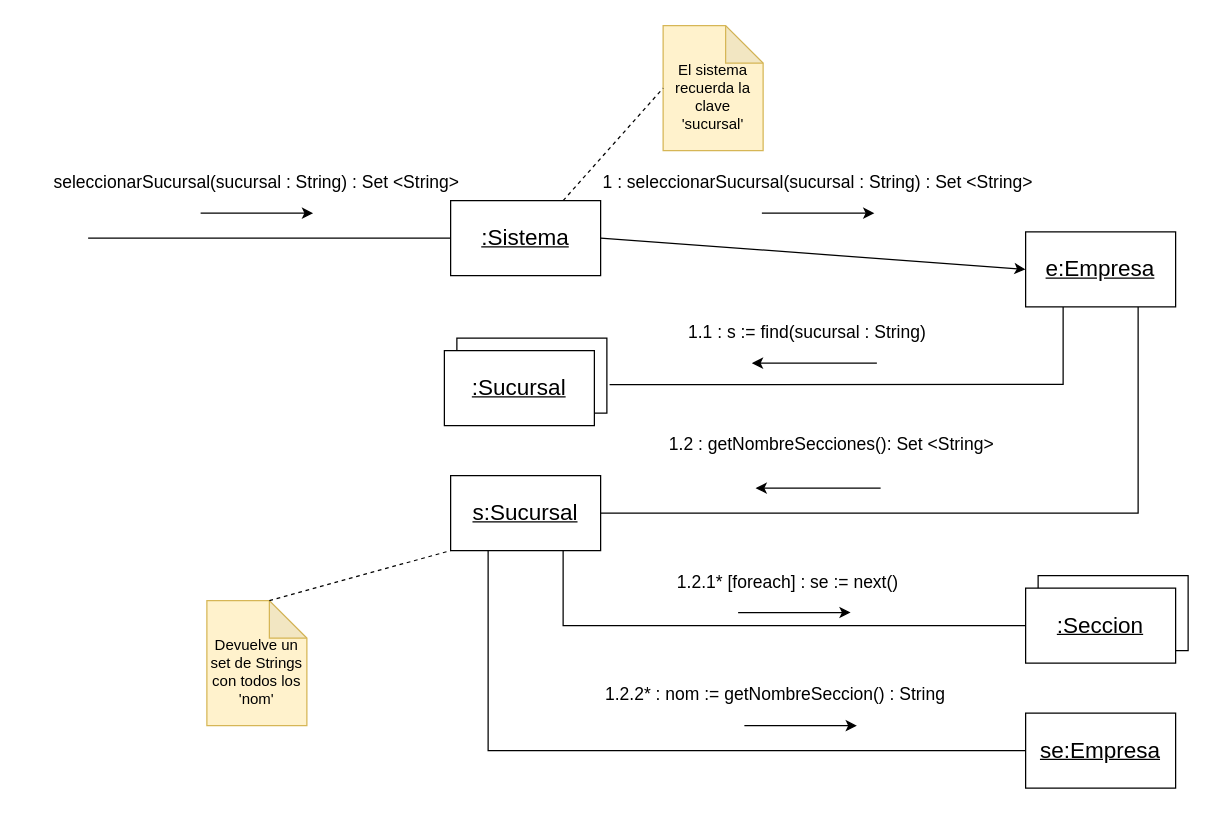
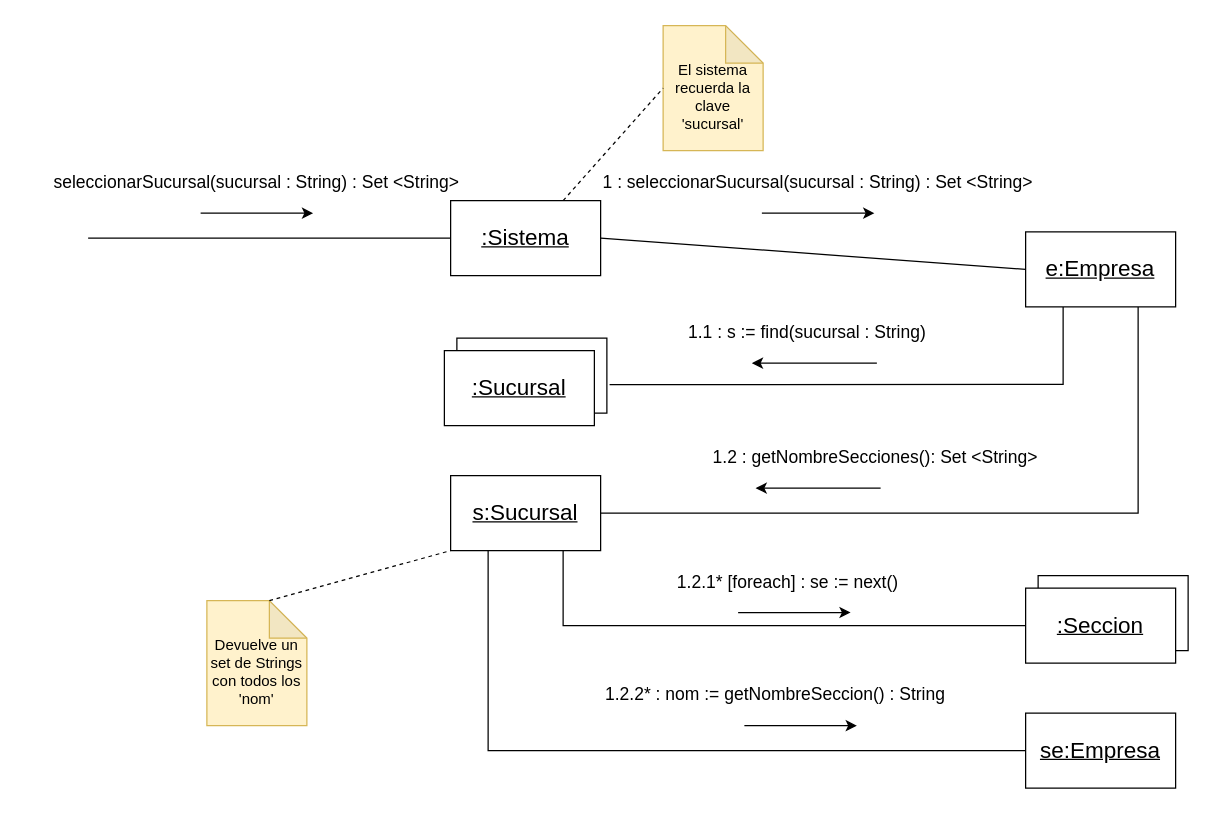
  <mxCell id="0" />
  <mxCell id="1" parent="0" />
  <mxCell id="2" value="&lt;font style=&quot;font-size: 18px;&quot;&gt;&lt;u&gt;:Sistema&lt;/u&gt;&lt;/font&gt;" style="rounded=0;whiteSpace=wrap;html=1;" parent="1" vertex="1"><mxGeometry x="360" y="160" width="120" height="60" as="geometry" /></mxCell>
  <mxCell id="3" value="" style="endArrow=none;html=1;rounded=0;entryX=0;entryY=0.5;entryDx=0;entryDy=0;" parent="1" target="2" edge="1"><mxGeometry width="50" height="50" relative="1" as="geometry"><mxPoint x="70" y="190" as="sourcePoint" /><mxPoint x="580" y="260" as="targetPoint" /></mxGeometry></mxCell>
  <mxCell id="4" value="&lt;font style=&quot;font-size: 14px;&quot;&gt;seleccionarSucursal(sucursal : String) : Set &amp;lt;String&amp;gt;&lt;/font&gt;" style="text;html=1;strokeColor=none;fillColor=none;align=center;verticalAlign=middle;whiteSpace=wrap;rounded=0;" parent="1" vertex="1"><mxGeometry x="20" y="130" width="370" height="30" as="geometry" /></mxCell>
  <mxCell id="5" value="" style="endArrow=classic;html=1;rounded=0;" parent="1" edge="1"><mxGeometry width="50" height="50" relative="1" as="geometry"><mxPoint x="160" y="170" as="sourcePoint" /><mxPoint x="250" y="170" as="targetPoint" /></mxGeometry></mxCell>
  <mxCell id="6" value="&lt;font style=&quot;font-size: 18px;&quot;&gt;&lt;u&gt;e:Empresa&lt;/u&gt;&lt;/font&gt;" style="rounded=0;whiteSpace=wrap;html=1;" parent="1" vertex="1"><mxGeometry x="820" y="185" width="120" height="60" as="geometry" /></mxCell>
- <mxCell id="7" value="" style="endArrow=classic;html=1;rounded=0;exitX=1;exitY=0.5;exitDx=0;exitDy=0;entryX=0;entryY=0.5;entryDx=0;entryDy=0;" parent="1" source="2" target="6" edge="1"><mxGeometry width="50" height="50" relative="1" as="geometry"><mxPoint x="520" y="290" as="sourcePoint" /><mxPoint x="570" y="240" as="targetPoint" /><Array as="points" /></mxGeometry></mxCell>
+ <mxCell id="7" value="" style="endArrow=none;html=1;rounded=0;exitX=1;exitY=0.5;exitDx=0;exitDy=0;entryX=0;entryY=0.5;entryDx=0;entryDy=0;" parent="1" source="2" target="6" edge="1"><mxGeometry width="50" height="50" relative="1" as="geometry"><mxPoint x="520" y="290" as="sourcePoint" /><mxPoint x="570" y="240" as="targetPoint" /><Array as="points" /></mxGeometry></mxCell>
  <mxCell id="8" value="&lt;font style=&quot;font-size: 18px;&quot;&gt;&lt;u&gt;s:Sucursal&lt;/u&gt;&lt;/font&gt;" style="rounded=0;whiteSpace=wrap;html=1;" parent="1" vertex="1"><mxGeometry x="360" y="380" width="120" height="60" as="geometry" /></mxCell>
  <mxCell id="9" value="" style="rounded=0;whiteSpace=wrap;html=1;" parent="1" vertex="1"><mxGeometry x="365" y="270" width="120" height="60" as="geometry" /></mxCell>
  <mxCell id="10" value="&lt;font style=&quot;font-size: 18px;&quot;&gt;&lt;u&gt;:Sucursal&lt;/u&gt;&lt;/font&gt;" style="rounded=0;whiteSpace=wrap;html=1;" parent="1" vertex="1"><mxGeometry x="355" y="280" width="120" height="60" as="geometry" /></mxCell>
  <mxCell id="11" value="" style="endArrow=none;html=1;rounded=0;exitX=1.018;exitY=0.62;exitDx=0;exitDy=0;exitPerimeter=0;entryX=0.25;entryY=1;entryDx=0;entryDy=0;" parent="1" source="9" target="6" edge="1"><mxGeometry width="50" height="50" relative="1" as="geometry"><mxPoint x="540" y="410" as="sourcePoint" /><mxPoint x="810" y="390" as="targetPoint" /><Array as="points"><mxPoint x="850" y="307" /></Array></mxGeometry></mxCell>
  <mxCell id="12" value="&lt;font style=&quot;font-size: 14px;&quot;&gt;1.1 : s := find(sucursal : String)&lt;/font&gt;" style="text;html=1;align=center;verticalAlign=middle;resizable=0;points=[];autosize=1;strokeColor=none;fillColor=none;" parent="1" vertex="1"><mxGeometry x="540" y="250" width="210" height="30" as="geometry" /></mxCell>
  <mxCell id="13" value="" style="endArrow=classic;html=1;rounded=0;" parent="1" edge="1"><mxGeometry width="50" height="50" relative="1" as="geometry"><mxPoint x="701" y="290" as="sourcePoint" /><mxPoint x="601" y="290" as="targetPoint" /></mxGeometry></mxCell>
  <mxCell id="14" value="" style="endArrow=none;html=1;rounded=0;exitX=1;exitY=0.5;exitDx=0;exitDy=0;entryX=0.75;entryY=1;entryDx=0;entryDy=0;" parent="1" source="8" target="6" edge="1"><mxGeometry width="50" height="50" relative="1" as="geometry"><mxPoint x="540" y="400" as="sourcePoint" /><mxPoint x="590" y="350" as="targetPoint" /><Array as="points"><mxPoint x="910" y="410" /></Array></mxGeometry></mxCell>
- <mxCell id="15" value="&lt;font style=&quot;font-size: 14px;&quot;&gt;1.2 : getNombreSecciones(): Set &amp;lt;String&amp;gt;&lt;/font&gt;" style="text;html=1;strokeColor=none;fillColor=none;align=center;verticalAlign=middle;whiteSpace=wrap;rounded=0;" parent="1" vertex="1"><mxGeometry x="530" y="340" width="270" height="30" as="geometry" /></mxCell>
+ <mxCell id="15" value="&lt;font style=&quot;font-size: 14px;&quot;&gt;1.2 : getNombreSecciones(): Set &amp;lt;String&amp;gt;&lt;/font&gt;" style="text;html=1;strokeColor=none;fillColor=none;align=center;verticalAlign=middle;whiteSpace=wrap;rounded=0;" parent="1" vertex="1"><mxGeometry x="565" y="350" width="270" height="30" as="geometry" /></mxCell>
  <mxCell id="16" value="" style="endArrow=classic;html=1;rounded=0;" parent="1" edge="1"><mxGeometry width="50" height="50" relative="1" as="geometry"><mxPoint x="704" y="390" as="sourcePoint" /><mxPoint x="604" y="390" as="targetPoint" /></mxGeometry></mxCell>
  <mxCell id="17" value="&lt;font style=&quot;font-size: 14px;&quot;&gt;1 : seleccionarSucursal(sucursal : String) : Set &amp;lt;String&amp;gt;&lt;/font&gt;" style="text;html=1;strokeColor=none;fillColor=none;align=center;verticalAlign=middle;whiteSpace=wrap;rounded=0;" parent="1" vertex="1"><mxGeometry x="469" y="130" width="370" height="30" as="geometry" /></mxCell>
  <mxCell id="18" value="" style="endArrow=classic;html=1;rounded=0;" parent="1" edge="1"><mxGeometry width="50" height="50" relative="1" as="geometry"><mxPoint x="609" y="170" as="sourcePoint" /><mxPoint x="699" y="170" as="targetPoint" /></mxGeometry></mxCell>
  <mxCell id="19" value="&lt;br&gt;El sistema recuerda la clave 'sucursal'" style="shape=note;whiteSpace=wrap;html=1;backgroundOutline=1;darkOpacity=0.05;fillColor=#fff2cc;strokeColor=#d6b656;" parent="1" vertex="1"><mxGeometry x="530" y="20" width="80" height="100" as="geometry" /></mxCell>
  <mxCell id="20" value="" style="endArrow=none;dashed=1;html=1;rounded=0;entryX=0;entryY=0.5;entryDx=0;entryDy=0;entryPerimeter=0;exitX=0.75;exitY=0;exitDx=0;exitDy=0;" parent="1" source="2" target="19" edge="1"><mxGeometry width="50" height="50" relative="1" as="geometry"><mxPoint x="540" y="360" as="sourcePoint" /><mxPoint x="590" y="310" as="targetPoint" /><Array as="points" /></mxGeometry></mxCell>
  <mxCell id="21" value="" style="rounded=0;whiteSpace=wrap;html=1;" parent="1" vertex="1"><mxGeometry x="830" y="460" width="120" height="60" as="geometry" /></mxCell>
  <mxCell id="22" value="&lt;font style=&quot;font-size: 18px;&quot;&gt;&lt;u&gt;:Seccion&lt;/u&gt;&lt;/font&gt;" style="rounded=0;whiteSpace=wrap;html=1;" parent="1" vertex="1"><mxGeometry x="820" y="470" width="120" height="60" as="geometry" /></mxCell>
  <mxCell id="23" value="&lt;font style=&quot;font-size: 18px;&quot;&gt;&lt;u&gt;se:Empresa&lt;/u&gt;&lt;/font&gt;" style="rounded=0;whiteSpace=wrap;html=1;" parent="1" vertex="1"><mxGeometry x="820" y="570" width="120" height="60" as="geometry" /></mxCell>
  <mxCell id="24" value="" style="endArrow=none;html=1;rounded=0;entryX=0.75;entryY=1;entryDx=0;entryDy=0;exitX=0;exitY=0.5;exitDx=0;exitDy=0;" parent="1" source="22" target="8" edge="1"><mxGeometry width="50" height="50" relative="1" as="geometry"><mxPoint x="540" y="380" as="sourcePoint" /><mxPoint x="590" y="330" as="targetPoint" /><Array as="points"><mxPoint x="450" y="500" /></Array></mxGeometry></mxCell>
  <mxCell id="25" value="" style="endArrow=none;html=1;rounded=0;entryX=0.25;entryY=1;entryDx=0;entryDy=0;exitX=0;exitY=0.5;exitDx=0;exitDy=0;" parent="1" source="23" target="8" edge="1"><mxGeometry width="50" height="50" relative="1" as="geometry"><mxPoint x="540" y="380" as="sourcePoint" /><mxPoint x="590" y="330" as="targetPoint" /><Array as="points"><mxPoint x="390" y="600" /></Array></mxGeometry></mxCell>
  <mxCell id="26" value="&lt;font style=&quot;font-size: 14px;&quot;&gt;1.2.1* [foreach] : se := next()&lt;/font&gt;" style="text;html=1;strokeColor=none;fillColor=none;align=center;verticalAlign=middle;whiteSpace=wrap;rounded=0;" parent="1" vertex="1"><mxGeometry x="500" y="450" width="260" height="30" as="geometry" /></mxCell>
  <mxCell id="27" value="" style="endArrow=classic;html=1;rounded=0;" parent="1" edge="1"><mxGeometry width="50" height="50" relative="1" as="geometry"><mxPoint x="590" y="489.5" as="sourcePoint" /><mxPoint x="680" y="489.5" as="targetPoint" /></mxGeometry></mxCell>
  <mxCell id="28" value="&lt;font style=&quot;font-size: 14px;&quot;&gt;1.2.2* : nom := getNombreSeccion() : String&lt;/font&gt;" style="text;html=1;strokeColor=none;fillColor=none;align=center;verticalAlign=middle;whiteSpace=wrap;rounded=0;" parent="1" vertex="1"><mxGeometry x="480" y="540" width="280" height="30" as="geometry" /></mxCell>
  <mxCell id="29" value="" style="endArrow=classic;html=1;rounded=0;" parent="1" edge="1"><mxGeometry width="50" height="50" relative="1" as="geometry"><mxPoint x="595" y="580" as="sourcePoint" /><mxPoint x="685" y="580" as="targetPoint" /></mxGeometry></mxCell>
  <mxCell id="30" value="&lt;br&gt;Devuelve un set de Strings con todos los 'nom'" style="shape=note;whiteSpace=wrap;html=1;backgroundOutline=1;darkOpacity=0.05;fillColor=#fff2cc;strokeColor=#d6b656;" parent="1" vertex="1"><mxGeometry x="165" y="480" width="80" height="100" as="geometry" /></mxCell>
  <mxCell id="31" value="" style="endArrow=none;dashed=1;html=1;rounded=0;exitX=0;exitY=0;exitDx=50;exitDy=0;exitPerimeter=0;entryX=0;entryY=1;entryDx=0;entryDy=0;" parent="1" source="30" target="8" edge="1"><mxGeometry width="50" height="50" relative="1" as="geometry"><mxPoint x="540" y="440" as="sourcePoint" /><mxPoint x="590" y="390" as="targetPoint" /></mxGeometry></mxCell>
